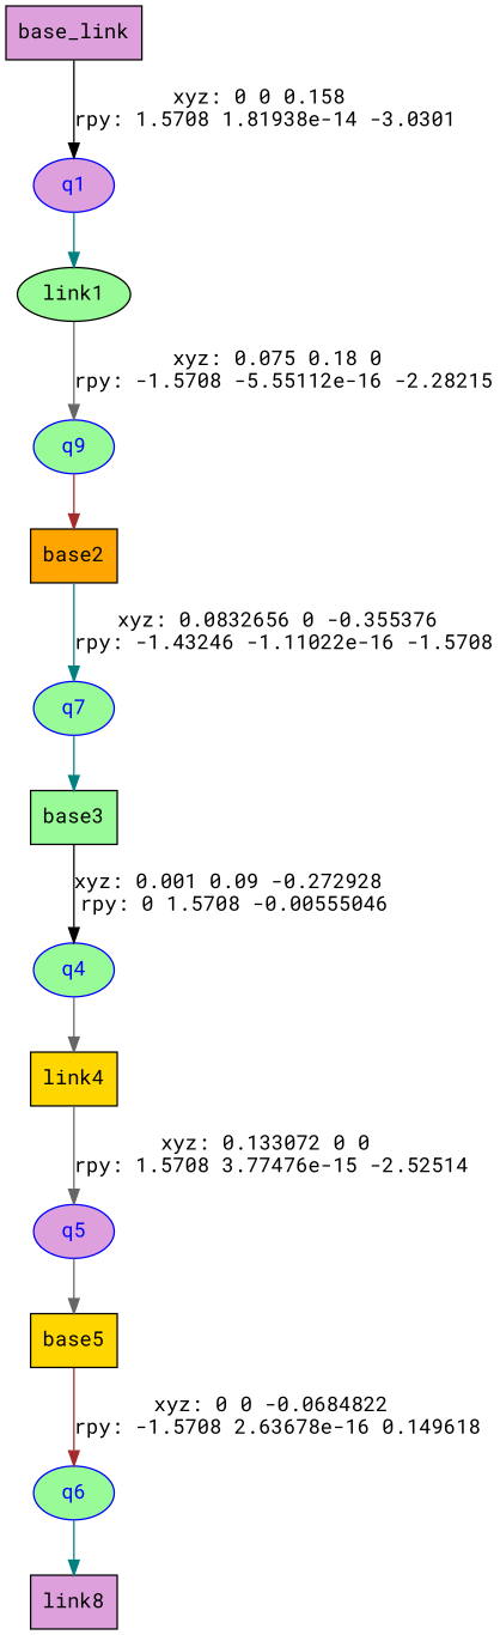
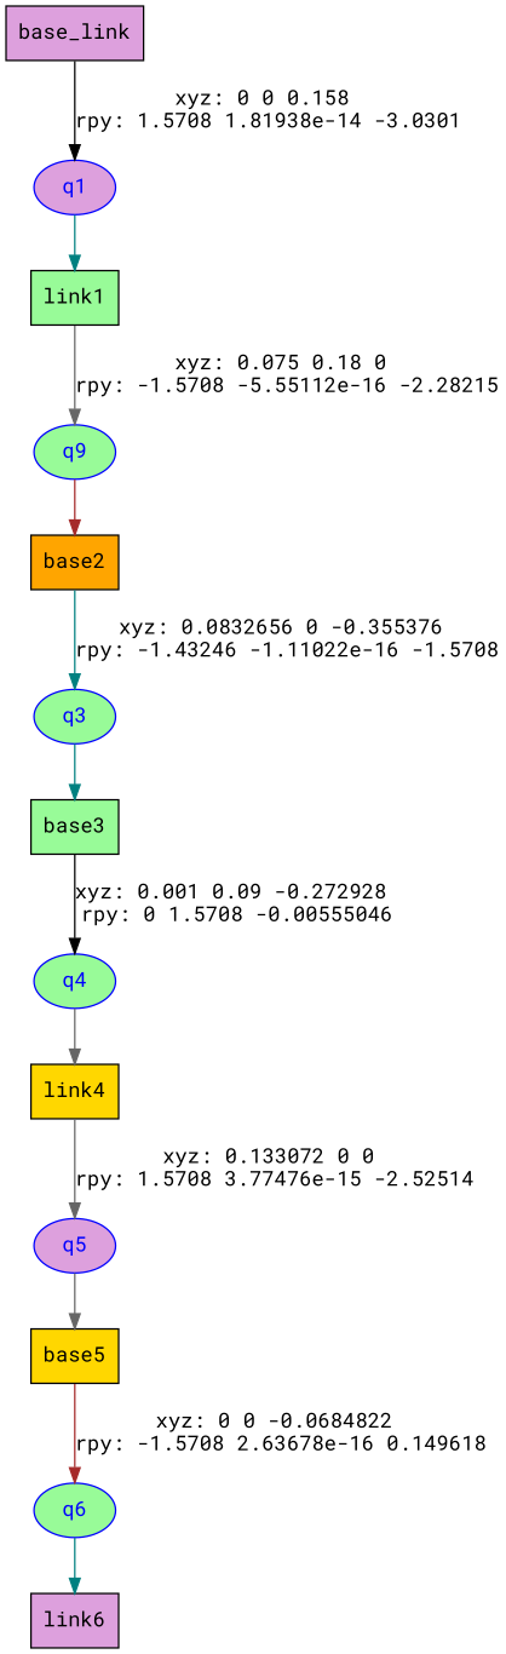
  digraph {
    fontname="Roboto Mono"
    node [fillcolor=palegreen fontname="Roboto Mono" shape=box style=filled]
    edge [color=teal fontname="Roboto Mono"]
    n1 [fillcolor=plum label=base_link]
    q1 [color=blue fillcolor=plum fontcolor=blue shape=ellipse]
-   n3 [label=link1 shape=ellipse]
+   n3 [label=link1]
    n4 [color=blue fontcolor=blue label=q9 shape=ellipse]
    n5 [fillcolor=orange label=base2]
-   q3 [color=blue fontcolor=blue shape=ellipse label=q7]
+   q3 [color=blue fontcolor=blue shape=ellipse]
    n7 [label=base3]
    q4 [color=blue fontcolor=blue shape=ellipse]
    n9 [fillcolor=gold label=link4]
    q5 [color=blue fillcolor=plum fontcolor=blue shape=ellipse]
    n11 [fillcolor=gold label=base5]
    q6 [color=blue fontcolor=blue shape=ellipse]
-   n13 [fillcolor=plum label=link8]
+   n13 [fillcolor=plum label=link6]
    n1 -> q1 [color=black label="xyz: 0 0 0.158 \nrpy: 1.5708 1.81938e-14 -3.0301"]
    q1 -> n3
    n3 -> n4 [color=gray40 label="xyz: 0.075 0.18 0 \nrpy: -1.5708 -5.55112e-16 -2.28215"]
    n4 -> n5 [color=brown]
    n5 -> q3 [label="xyz: 0.0832656 0 -0.355376 \nrpy: -1.43246 -1.11022e-16 -1.5708"]
    q3 -> n7
    n7 -> q4 [color=black label="xyz: 0.001 0.09 -0.272928 \nrpy: 0 1.5708 -0.00555046"]
    q4 -> n9 [color=gray40]
    n9 -> q5 [color=gray40 label="xyz: 0.133072 0 0 \nrpy: 1.5708 3.77476e-15 -2.52514"]
    q5 -> n11 [color=gray40]
    n11 -> q6 [color=brown label="xyz: 0 0 -0.0684822 \nrpy: -1.5708 2.63678e-16 0.149618"]
    q6 -> n13
  }
